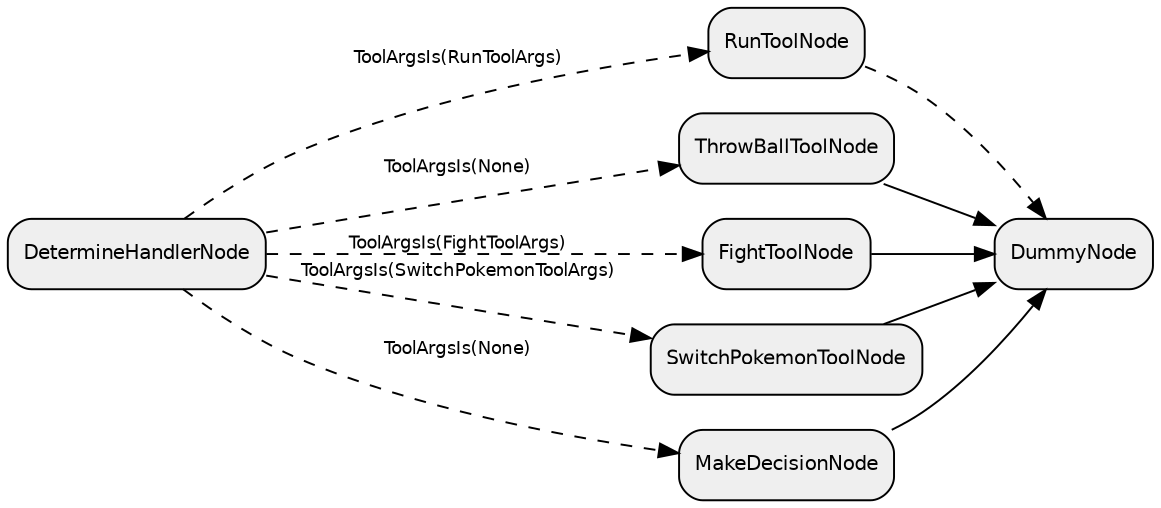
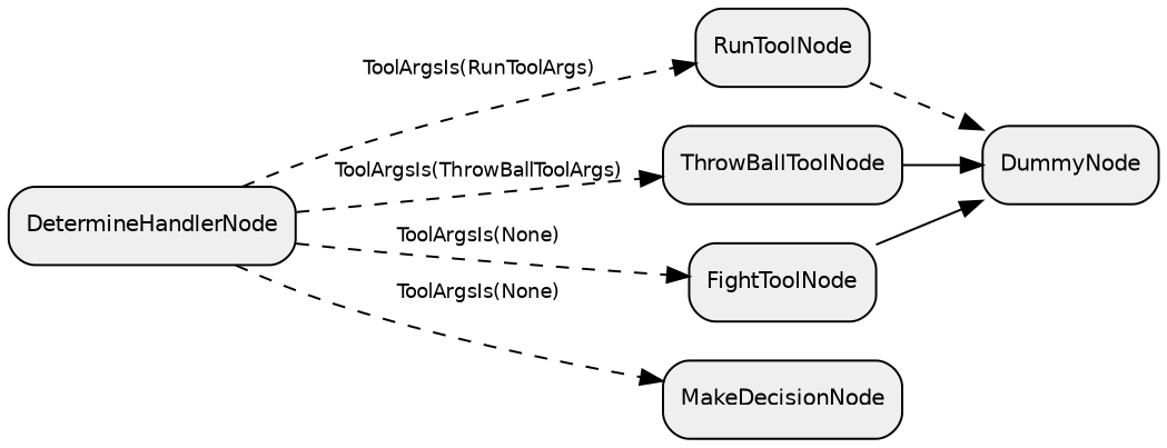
  digraph {
    compound=true
    rankdir=LR
    node [fillcolor="#EFEFEF" fontname=Helvetica fontsize=10 shape=box style="rounded,filled"]
    edge [fontname=Helvetica fontsize=9 style=dashed]
    n1 [label=DetermineHandlerNode]
    n2 [label=RunToolNode]
    n3 [label=ThrowBallToolNode]
    n4 [label=FightToolNode]
-   n5 [label=SwitchPokemonToolNode]
    n6 [label=MakeDecisionNode]
    n7 [label=DummyNode]
    n1 -> n2 [label="ToolArgsIs(RunToolArgs)"]
-   n1 -> n3 [label="ToolArgsIs(None)"]
-   n1 -> n4 [label="ToolArgsIs(FightToolArgs)"]
-   n1 -> n5 [label="ToolArgsIs(SwitchPokemonToolArgs)"]
+   n1 -> n3 [label="ToolArgsIs(ThrowBallToolArgs)"]
+   n1 -> n4 [label="ToolArgsIs(None)"]
    n1 -> n6 [label="ToolArgsIs(None)"]
    n2 -> n7
    n3 -> n7 [style=solid]
    n4 -> n7 [style=solid]
-   n5 -> n7 [style=solid]
-   n6 -> n7 [style=solid]
  }
